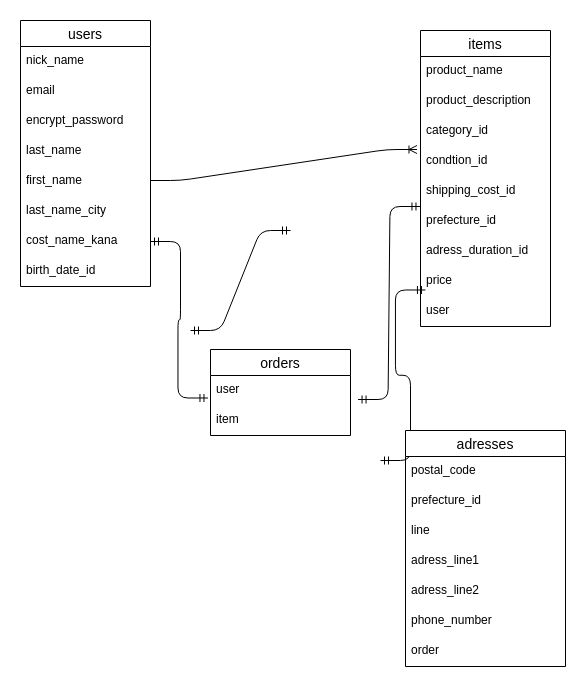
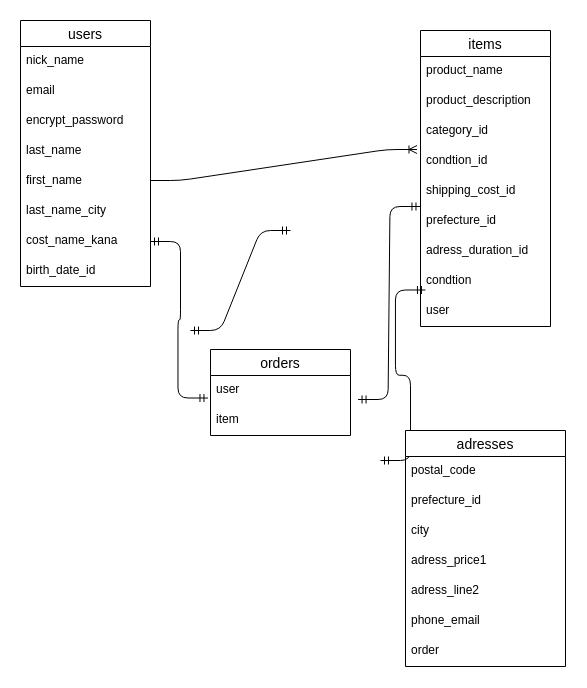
  <mxCell id="0" />
  <mxCell id="1" parent="0" />
  <mxCell id="2" value="users" style="swimlane;fontStyle=0;childLayout=stackLayout;horizontal=1;startSize=26;horizontalStack=0;resizeParent=1;resizeParentMax=0;resizeLast=0;collapsible=1;marginBottom=0;align=center;fontSize=14;" parent="1" vertex="1"><mxGeometry x="20" y="20" width="130" height="266" as="geometry" /></mxCell>
  <mxCell id="3" value="nick_name" style="text;strokeColor=none;fillColor=none;spacingLeft=4;spacingRight=4;overflow=hidden;rotatable=0;points=[[0,0.5],[1,0.5]];portConstraint=eastwest;fontSize=12;" parent="2" vertex="1"><mxGeometry y="26" width="130" height="30" as="geometry" /></mxCell>
  <mxCell id="4" value="email&#10;" style="text;strokeColor=none;fillColor=none;spacingLeft=4;spacingRight=4;overflow=hidden;rotatable=0;points=[[0,0.5],[1,0.5]];portConstraint=eastwest;fontSize=12;" parent="2" vertex="1"><mxGeometry y="56" width="130" height="30" as="geometry" /></mxCell>
  <mxCell id="5" value="encrypt_password" style="text;strokeColor=none;fillColor=none;spacingLeft=4;spacingRight=4;overflow=hidden;rotatable=0;points=[[0,0.5],[1,0.5]];portConstraint=eastwest;fontSize=12;" parent="2" vertex="1"><mxGeometry y="86" width="130" height="30" as="geometry" /></mxCell>
  <mxCell id="6" value="last_name" style="text;strokeColor=none;fillColor=none;spacingLeft=4;spacingRight=4;overflow=hidden;rotatable=0;points=[[0,0.5],[1,0.5]];portConstraint=eastwest;fontSize=12;" parent="2" vertex="1"><mxGeometry y="116" width="130" height="30" as="geometry" /></mxCell>
  <mxCell id="7" value="first_name" style="text;strokeColor=none;fillColor=none;spacingLeft=4;spacingRight=4;overflow=hidden;rotatable=0;points=[[0,0.5],[1,0.5]];portConstraint=eastwest;fontSize=12;" parent="2" vertex="1"><mxGeometry y="146" width="130" height="30" as="geometry" /></mxCell>
  <mxCell id="8" value="last_name_city" style="text;strokeColor=none;fillColor=none;spacingLeft=4;spacingRight=4;overflow=hidden;rotatable=0;points=[[0,0.5],[1,0.5]];portConstraint=eastwest;fontSize=12;" parent="2" vertex="1"><mxGeometry y="176" width="130" height="30" as="geometry" /></mxCell>
  <mxCell id="9" value="cost_name_kana" style="text;strokeColor=none;fillColor=none;spacingLeft=4;spacingRight=4;overflow=hidden;rotatable=0;points=[[0,0.5],[1,0.5]];portConstraint=eastwest;fontSize=12;" parent="2" vertex="1"><mxGeometry y="206" width="130" height="30" as="geometry" /></mxCell>
  <mxCell id="10" value="birth_date_id" style="text;strokeColor=none;fillColor=none;spacingLeft=4;spacingRight=4;overflow=hidden;rotatable=0;points=[[0,0.5],[1,0.5]];portConstraint=eastwest;fontSize=12;" parent="2" vertex="1"><mxGeometry y="236" width="130" height="30" as="geometry" /></mxCell>
  <mxCell id="11" value="items" style="swimlane;fontStyle=0;childLayout=stackLayout;horizontal=1;startSize=26;horizontalStack=0;resizeParent=1;resizeParentMax=0;resizeLast=0;collapsible=1;marginBottom=0;align=center;fontSize=14;" parent="1" vertex="1"><mxGeometry x="420" y="30" width="130" height="296" as="geometry" /></mxCell>
  <mxCell id="12" value="product_name" style="text;strokeColor=none;fillColor=none;spacingLeft=4;spacingRight=4;overflow=hidden;rotatable=0;points=[[0,0.5],[1,0.5]];portConstraint=eastwest;fontSize=12;" parent="11" vertex="1"><mxGeometry y="26" width="130" height="30" as="geometry" /></mxCell>
  <mxCell id="13" value="product_description" style="text;strokeColor=none;fillColor=none;spacingLeft=4;spacingRight=4;overflow=hidden;rotatable=0;points=[[0,0.5],[1,0.5]];portConstraint=eastwest;fontSize=12;" parent="11" vertex="1"><mxGeometry y="56" width="130" height="30" as="geometry" /></mxCell>
  <mxCell id="14" value="category_id" style="text;strokeColor=none;fillColor=none;spacingLeft=4;spacingRight=4;overflow=hidden;rotatable=0;points=[[0,0.5],[1,0.5]];portConstraint=eastwest;fontSize=12;" parent="11" vertex="1"><mxGeometry y="86" width="130" height="30" as="geometry" /></mxCell>
  <mxCell id="15" value="condtion_id" style="text;strokeColor=none;fillColor=none;spacingLeft=4;spacingRight=4;overflow=hidden;rotatable=0;points=[[0,0.5],[1,0.5]];portConstraint=eastwest;fontSize=12;" parent="11" vertex="1"><mxGeometry y="116" width="130" height="30" as="geometry" /></mxCell>
  <mxCell id="16" value="shipping_cost_id" style="text;strokeColor=none;fillColor=none;spacingLeft=4;spacingRight=4;overflow=hidden;rotatable=0;points=[[0,0.5],[1,0.5]];portConstraint=eastwest;fontSize=12;" parent="11" vertex="1"><mxGeometry y="146" width="130" height="30" as="geometry" /></mxCell>
  <mxCell id="17" value="prefecture_id" style="text;strokeColor=none;fillColor=none;spacingLeft=4;spacingRight=4;overflow=hidden;rotatable=0;points=[[0,0.5],[1,0.5]];portConstraint=eastwest;fontSize=12;" parent="11" vertex="1"><mxGeometry y="176" width="130" height="30" as="geometry" /></mxCell>
  <mxCell id="18" value="adress_duration_id" style="text;strokeColor=none;fillColor=none;spacingLeft=4;spacingRight=4;overflow=hidden;rotatable=0;points=[[0,0.5],[1,0.5]];portConstraint=eastwest;fontSize=12;" parent="11" vertex="1"><mxGeometry y="206" width="130" height="30" as="geometry" /></mxCell>
- <mxCell id="19" value="price" style="text;strokeColor=none;fillColor=none;spacingLeft=4;spacingRight=4;overflow=hidden;rotatable=0;points=[[0,0.5],[1,0.5]];portConstraint=eastwest;fontSize=12;" parent="11" vertex="1"><mxGeometry y="236" width="130" height="30" as="geometry" /></mxCell>
+ <mxCell id="19" value="condtion" style="text;strokeColor=none;fillColor=none;spacingLeft=4;spacingRight=4;overflow=hidden;rotatable=0;points=[[0,0.5],[1,0.5]];portConstraint=eastwest;fontSize=12;" parent="11" vertex="1"><mxGeometry y="236" width="130" height="30" as="geometry" /></mxCell>
  <mxCell id="20" value="user" style="text;strokeColor=none;fillColor=none;spacingLeft=4;spacingRight=4;overflow=hidden;rotatable=0;points=[[0,0.5],[1,0.5]];portConstraint=eastwest;fontSize=12;" parent="11" vertex="1"><mxGeometry y="266" width="130" height="30" as="geometry" /></mxCell>
  <mxCell id="21" value="orders" style="swimlane;fontStyle=0;childLayout=stackLayout;horizontal=1;startSize=26;horizontalStack=0;resizeParent=1;resizeParentMax=0;resizeLast=0;collapsible=1;marginBottom=0;align=center;fontSize=14;" parent="1" vertex="1"><mxGeometry x="210" y="349" width="140" height="86" as="geometry" /></mxCell>
  <mxCell id="22" value="user" style="text;strokeColor=none;fillColor=none;spacingLeft=4;spacingRight=4;overflow=hidden;rotatable=0;points=[[0,0.5],[1,0.5]];portConstraint=eastwest;fontSize=12;" parent="21" vertex="1"><mxGeometry y="26" width="140" height="30" as="geometry" /></mxCell>
  <mxCell id="23" value="item" style="text;strokeColor=none;fillColor=none;spacingLeft=4;spacingRight=4;overflow=hidden;rotatable=0;points=[[0,0.5],[1,0.5]];portConstraint=eastwest;fontSize=12;" parent="21" vertex="1"><mxGeometry y="56" width="140" height="30" as="geometry" /></mxCell>
  <mxCell id="24" value="" style="edgeStyle=entityRelationEdgeStyle;fontSize=12;html=1;endArrow=ERoneToMany;entryX=-0.027;entryY=0.1;entryDx=0;entryDy=0;entryPerimeter=0;" parent="1" target="15" edge="1"><mxGeometry width="100" height="100" relative="1" as="geometry"><mxPoint x="150" y="180" as="sourcePoint" /><mxPoint x="250" y="80" as="targetPoint" /></mxGeometry></mxCell>
  <mxCell id="25" value="" style="edgeStyle=entityRelationEdgeStyle;fontSize=12;html=1;endArrow=ERmandOne;startArrow=ERmandOne;exitX=1;exitY=0.5;exitDx=0;exitDy=0;entryX=0.038;entryY=-0.217;entryDx=0;entryDy=0;entryPerimeter=0;" parent="1" target="20" edge="1"><mxGeometry width="100" height="100" relative="1" as="geometry"><mxPoint x="380" y="460" as="sourcePoint" /><mxPoint x="480" y="360" as="targetPoint" /></mxGeometry></mxCell>
  <mxCell id="26" value="" style="edgeStyle=entityRelationEdgeStyle;fontSize=12;html=1;endArrow=ERmandOne;startArrow=ERmandOne;entryX=1.012;entryY=0.05;entryDx=0;entryDy=0;exitX=0.032;exitY=0.267;exitDx=0;exitDy=0;exitPerimeter=0;entryPerimeter=0;" parent="1" edge="1"><mxGeometry width="100" height="100" relative="1" as="geometry"><mxPoint x="190" y="330" as="sourcePoint" /><mxPoint x="290" y="230" as="targetPoint" /></mxGeometry></mxCell>
  <mxCell id="27" value="adresses" style="swimlane;fontStyle=0;childLayout=stackLayout;horizontal=1;startSize=26;horizontalStack=0;resizeParent=1;resizeParentMax=0;resizeLast=0;collapsible=1;marginBottom=0;align=center;fontSize=14;" parent="1" vertex="1"><mxGeometry x="405" y="430" width="160" height="236" as="geometry" /></mxCell>
  <mxCell id="28" value="postal_code" style="text;strokeColor=none;fillColor=none;spacingLeft=4;spacingRight=4;overflow=hidden;rotatable=0;points=[[0,0.5],[1,0.5]];portConstraint=eastwest;fontSize=12;" parent="27" vertex="1"><mxGeometry y="26" width="160" height="30" as="geometry" /></mxCell>
  <mxCell id="29" value="prefecture_id" style="text;strokeColor=none;fillColor=none;spacingLeft=4;spacingRight=4;overflow=hidden;rotatable=0;points=[[0,0.5],[1,0.5]];portConstraint=eastwest;fontSize=12;" parent="27" vertex="1"><mxGeometry y="56" width="160" height="30" as="geometry" /></mxCell>
- <mxCell id="30" value="line" style="text;strokeColor=none;fillColor=none;spacingLeft=4;spacingRight=4;overflow=hidden;rotatable=0;points=[[0,0.5],[1,0.5]];portConstraint=eastwest;fontSize=12;" parent="27" vertex="1"><mxGeometry y="86" width="160" height="30" as="geometry" /></mxCell>
- <mxCell id="31" value="adress_line1" style="text;strokeColor=none;fillColor=none;spacingLeft=4;spacingRight=4;overflow=hidden;rotatable=0;points=[[0,0.5],[1,0.5]];portConstraint=eastwest;fontSize=12;" parent="27" vertex="1"><mxGeometry y="116" width="160" height="30" as="geometry" /></mxCell>
+ <mxCell id="30" value="city" style="text;strokeColor=none;fillColor=none;spacingLeft=4;spacingRight=4;overflow=hidden;rotatable=0;points=[[0,0.5],[1,0.5]];portConstraint=eastwest;fontSize=12;" parent="27" vertex="1"><mxGeometry y="86" width="160" height="30" as="geometry" /></mxCell>
+ <mxCell id="31" value="adress_price1" style="text;strokeColor=none;fillColor=none;spacingLeft=4;spacingRight=4;overflow=hidden;rotatable=0;points=[[0,0.5],[1,0.5]];portConstraint=eastwest;fontSize=12;" parent="27" vertex="1"><mxGeometry y="116" width="160" height="30" as="geometry" /></mxCell>
  <mxCell id="32" value="adress_line2" style="text;strokeColor=none;fillColor=none;spacingLeft=4;spacingRight=4;overflow=hidden;rotatable=0;points=[[0,0.5],[1,0.5]];portConstraint=eastwest;fontSize=12;" parent="27" vertex="1"><mxGeometry y="146" width="160" height="30" as="geometry" /></mxCell>
- <mxCell id="33" value="phone_number" style="text;strokeColor=none;fillColor=none;spacingLeft=4;spacingRight=4;overflow=hidden;rotatable=0;points=[[0,0.5],[1,0.5]];portConstraint=eastwest;fontSize=12;" vertex="1" parent="27"><mxGeometry y="176" width="160" height="30" as="geometry" /></mxCell>
+ <mxCell id="33" value="phone_email" style="text;strokeColor=none;fillColor=none;spacingLeft=4;spacingRight=4;overflow=hidden;rotatable=0;points=[[0,0.5],[1,0.5]];portConstraint=eastwest;fontSize=12;" vertex="1" parent="27"><mxGeometry y="176" width="160" height="30" as="geometry" /></mxCell>
  <mxCell id="34" value="order" style="text;strokeColor=none;fillColor=none;spacingLeft=4;spacingRight=4;overflow=hidden;rotatable=0;points=[[0,0.5],[1,0.5]];portConstraint=eastwest;fontSize=12;" vertex="1" parent="27"><mxGeometry y="206" width="160" height="30" as="geometry" /></mxCell>
  <mxCell id="35" value="" style="edgeStyle=entityRelationEdgeStyle;fontSize=12;html=1;endArrow=ERmandOne;startArrow=ERmandOne;entryX=-0.004;entryY=1;entryDx=0;entryDy=0;entryPerimeter=0;exitX=1.054;exitY=0.8;exitDx=0;exitDy=0;exitPerimeter=0;" parent="1" source="22" target="16" edge="1"><mxGeometry width="100" height="100" relative="1" as="geometry"><mxPoint x="190" y="430" as="sourcePoint" /><mxPoint x="290" y="330" as="targetPoint" /></mxGeometry></mxCell>
  <mxCell id="36" value="" style="edgeStyle=entityRelationEdgeStyle;fontSize=12;html=1;endArrow=ERmandOne;startArrow=ERmandOne;entryX=1;entryY=0.5;entryDx=0;entryDy=0;exitX=-0.018;exitY=0.75;exitDx=0;exitDy=0;exitPerimeter=0;" parent="1" source="22" target="9" edge="1"><mxGeometry width="100" height="100" relative="1" as="geometry"><mxPoint x="190" y="430" as="sourcePoint" /><mxPoint x="290" y="330" as="targetPoint" /></mxGeometry></mxCell>
